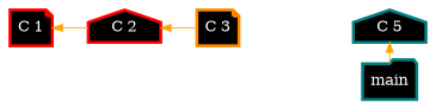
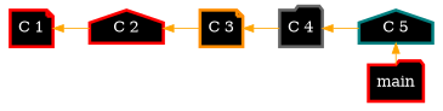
  digraph {
    rankdir=LR
    node [color=teal fillcolor=black fontcolor=white fontsize=15.0 penwidth=3 shape=folder style=filled]
    edge [color=orange dir=back]
-   n1 [label=main style="bold,filled" width=0.3]
+   n1 [color=red label=main style="bold,filled" width=0.3]
    n2 [label="C 5" shape=house width=0.3]
    n3 [color=red label="C 1" shape=note width=0.3]
    n4 [color=red label="C 2" shape=house width=0.3]
    n5 [color=darkorange label="C 3" shape=note width=0.3]
+   n6 [color=gray40 label="C 4" width=0.3]
    subgraph sub_1 {
      rank=same
      n1
      n2
    }
    n2 -> n1
    n3 -> n4
    n4 -> n5
+   n5 -> n6
+   n6 -> n2
  }
